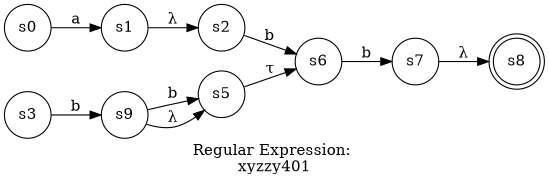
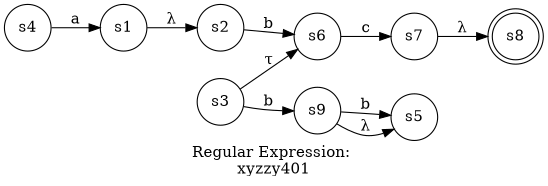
  digraph {
    label="Regular Expression: \nxyzzy401"
    rankdir=LR
    node [shape=circle]
    s8 [shape=doublecircle]
-   s0
+   s0 [label=s4]
    s1
    s2
    s6
    n6 [label=s9]
    s3
    s5
    s7
    s0 -> s1 [label=a]
    s1 -> s2 [label="λ"]
    s2 -> s6 [label=b]
-   s6 -> s7 [label=b]
+   s6 -> s7 [label=c]
    n6 -> s5 [label=b]
    n6 -> s5 [label="λ"]
    s3 -> n6 [label=b]
-   s5 -> s6 [label="τ"]
+   s3 -> s6 [label="τ"]
    s7 -> s8 [label="λ"]
  }
